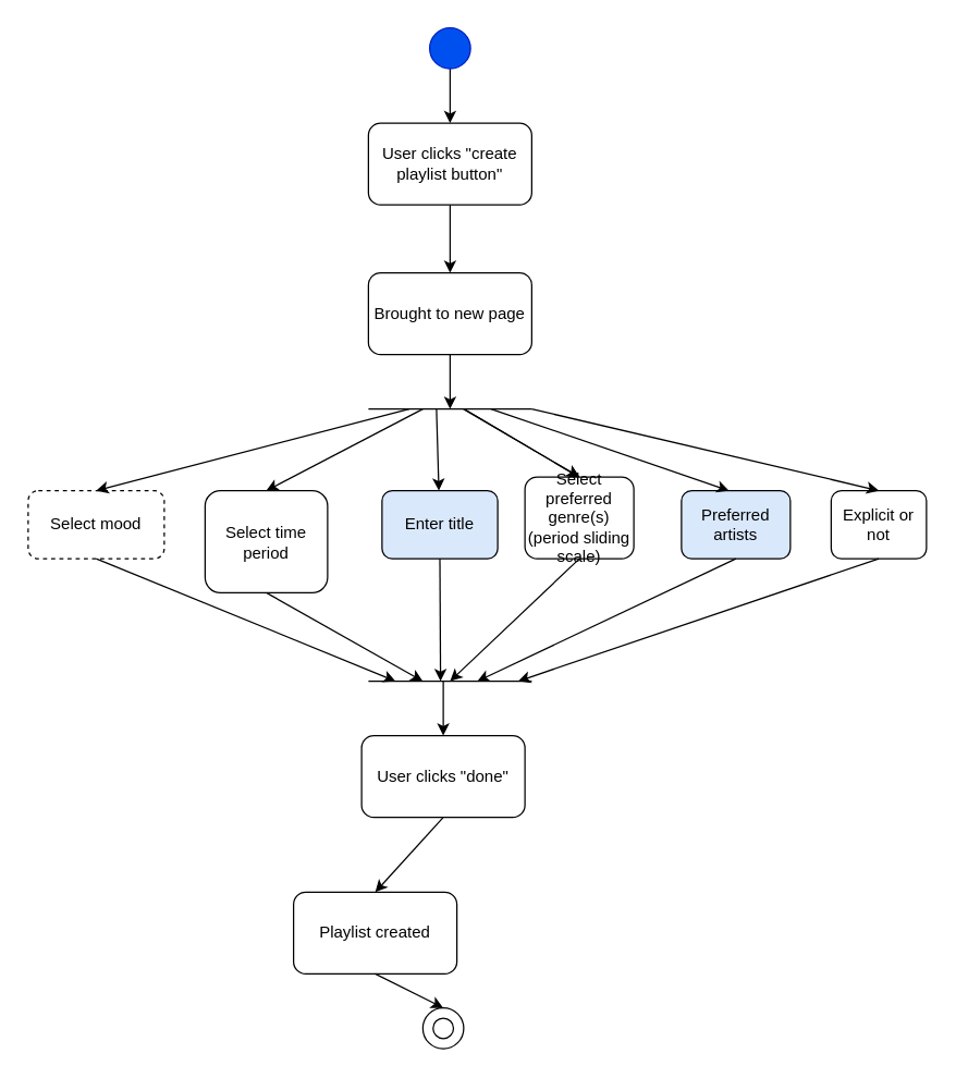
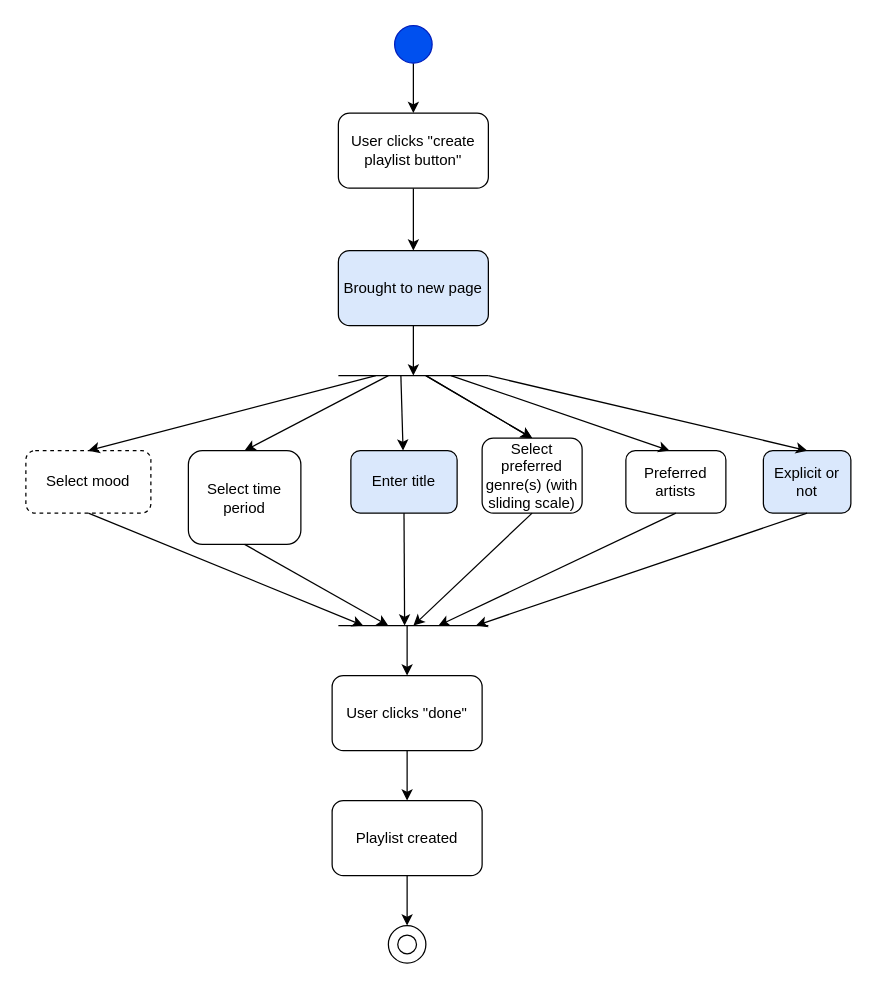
  <mxCell id="0" />
  <mxCell id="1" parent="0" />
  <mxCell id="2" value="" style="edgeStyle=orthogonalEdgeStyle;rounded=0;orthogonalLoop=1;jettySize=auto;html=1;" edge="1" parent="1" source="3" target="5"><mxGeometry relative="1" as="geometry" /></mxCell>
  <mxCell id="3" value="" style="ellipse;whiteSpace=wrap;html=1;aspect=fixed;fillColor=#0050ef;strokeColor=#001DBC;fontColor=#ffffff;" vertex="1" parent="1"><mxGeometry x="315" y="20" width="30" height="30" as="geometry" /></mxCell>
  <mxCell id="4" value="" style="edgeStyle=orthogonalEdgeStyle;rounded=0;orthogonalLoop=1;jettySize=auto;html=1;" edge="1" parent="1" source="5" target="6"><mxGeometry relative="1" as="geometry" /></mxCell>
  <mxCell id="5" value="User clicks &quot;create playlist button&quot;" style="rounded=1;whiteSpace=wrap;html=1;" vertex="1" parent="1"><mxGeometry x="270" y="90" width="120" height="60" as="geometry" /></mxCell>
- <mxCell id="6" value="Brought to new page" style="rounded=1;whiteSpace=wrap;html=1;" vertex="1" parent="1"><mxGeometry x="270" y="200" width="120" height="60" as="geometry" /></mxCell>
+ <mxCell id="6" value="Brought to new page" style="rounded=1;whiteSpace=wrap;html=1;fillColor=#dae8fc;" vertex="1" parent="1"><mxGeometry x="270" y="200" width="120" height="60" as="geometry" /></mxCell>
  <mxCell id="7" value="Select mood" style="rounded=1;whiteSpace=wrap;html=1;dashed=1;" vertex="1" parent="1"><mxGeometry x="20" y="360" width="100" height="50" as="geometry" /></mxCell>
  <mxCell id="8" value="Select time period" style="rounded=1;whiteSpace=wrap;html=1;" vertex="1" parent="1"><mxGeometry x="150" y="360" width="90" height="75" as="geometry" /></mxCell>
  <mxCell id="9" value="Enter title" style="rounded=1;whiteSpace=wrap;html=1;fillColor=#dae8fc;" vertex="1" parent="1"><mxGeometry x="280" y="360" width="85" height="50" as="geometry" /></mxCell>
- <mxCell id="10" value="Select preferred genre(s) (period sliding scale)" style="rounded=1;whiteSpace=wrap;html=1;" vertex="1" parent="1"><mxGeometry x="385" y="350" width="80" height="60" as="geometry" /></mxCell>
- <mxCell id="11" value="Preferred artists" style="rounded=1;whiteSpace=wrap;html=1;fillColor=#dae8fc;" vertex="1" parent="1"><mxGeometry x="500" y="360" width="80" height="50" as="geometry" /></mxCell>
- <mxCell id="12" value="Explicit or not" style="rounded=1;whiteSpace=wrap;html=1;" vertex="1" parent="1"><mxGeometry x="610" y="360" width="70" height="50" as="geometry" /></mxCell>
+ <mxCell id="10" value="Select preferred genre(s) (with sliding scale)" style="rounded=1;whiteSpace=wrap;html=1;" vertex="1" parent="1"><mxGeometry x="385" y="350" width="80" height="60" as="geometry" /></mxCell>
+ <mxCell id="11" value="Preferred artists" style="rounded=1;whiteSpace=wrap;html=1;" vertex="1" parent="1"><mxGeometry x="500" y="360" width="80" height="50" as="geometry" /></mxCell>
+ <mxCell id="12" value="Explicit or not" style="rounded=1;whiteSpace=wrap;html=1;fillColor=#dae8fc;" vertex="1" parent="1"><mxGeometry x="610" y="360" width="70" height="50" as="geometry" /></mxCell>
  <mxCell id="13" value="" style="endArrow=none;html=1;" edge="1" parent="1"><mxGeometry width="50" height="50" relative="1" as="geometry"><mxPoint x="270" y="300" as="sourcePoint" /><mxPoint x="390" y="300" as="targetPoint" /></mxGeometry></mxCell>
  <mxCell id="14" value="" style="endArrow=classic;html=1;entryX=0.5;entryY=0;entryDx=0;entryDy=0;" edge="1" parent="1" target="7"><mxGeometry width="50" height="50" relative="1" as="geometry"><mxPoint x="300" y="300" as="sourcePoint" /><mxPoint x="170" y="290" as="targetPoint" /></mxGeometry></mxCell>
  <mxCell id="15" value="" style="endArrow=classic;html=1;entryX=0.5;entryY=0;entryDx=0;entryDy=0;" edge="1" parent="1" target="8"><mxGeometry width="50" height="50" relative="1" as="geometry"><mxPoint x="310" y="300" as="sourcePoint" /><mxPoint x="300" y="430" as="targetPoint" /></mxGeometry></mxCell>
  <mxCell id="16" value="" style="endArrow=classic;html=1;" edge="1" parent="1" target="9"><mxGeometry width="50" height="50" relative="1" as="geometry"><mxPoint x="320" y="300" as="sourcePoint" /><mxPoint x="390" y="500" as="targetPoint" /></mxGeometry></mxCell>
  <mxCell id="17" value="" style="endArrow=classic;html=1;entryX=0.5;entryY=0;entryDx=0;entryDy=0;" edge="1" parent="1" target="10"><mxGeometry width="50" height="50" relative="1" as="geometry"><mxPoint x="340" y="300" as="sourcePoint" /><mxPoint x="370" y="470" as="targetPoint" /></mxGeometry></mxCell>
  <mxCell id="18" value="" style="endArrow=classic;html=1;entryX=0.5;entryY=0;entryDx=0;entryDy=0;" edge="1" parent="1"><mxGeometry width="50" height="50" relative="1" as="geometry"><mxPoint x="340" y="300" as="sourcePoint" /><mxPoint x="425" y="350" as="targetPoint" /></mxGeometry></mxCell>
  <mxCell id="19" value="" style="endArrow=classic;html=1;entryX=0.5;entryY=0;entryDx=0;entryDy=0;" edge="1" parent="1"><mxGeometry width="50" height="50" relative="1" as="geometry"><mxPoint x="360" y="300" as="sourcePoint" /><mxPoint x="535" y="360" as="targetPoint" /></mxGeometry></mxCell>
  <mxCell id="20" value="" style="endArrow=classic;html=1;entryX=0.5;entryY=0;entryDx=0;entryDy=0;" edge="1" parent="1"><mxGeometry width="50" height="50" relative="1" as="geometry"><mxPoint x="390" y="300" as="sourcePoint" /><mxPoint x="645" y="360" as="targetPoint" /></mxGeometry></mxCell>
  <mxCell id="21" value="" style="endArrow=classic;html=1;exitX=0.5;exitY=1;exitDx=0;exitDy=0;" edge="1" parent="1" source="6"><mxGeometry width="50" height="50" relative="1" as="geometry"><mxPoint x="450" y="240" as="sourcePoint" /><mxPoint x="330" y="300" as="targetPoint" /></mxGeometry></mxCell>
  <mxCell id="22" value="" style="endArrow=none;html=1;" edge="1" parent="1"><mxGeometry width="50" height="50" relative="1" as="geometry"><mxPoint x="270" y="500" as="sourcePoint" /><mxPoint x="390" y="500" as="targetPoint" /></mxGeometry></mxCell>
  <mxCell id="23" value="" style="endArrow=classic;html=1;exitX=0.5;exitY=1;exitDx=0;exitDy=0;" edge="1" parent="1" source="7"><mxGeometry width="50" height="50" relative="1" as="geometry"><mxPoint x="180" y="490" as="sourcePoint" /><mxPoint x="290" y="500" as="targetPoint" /></mxGeometry></mxCell>
  <mxCell id="24" value="" style="endArrow=classic;html=1;exitX=0.5;exitY=1;exitDx=0;exitDy=0;" edge="1" parent="1" source="8"><mxGeometry width="50" height="50" relative="1" as="geometry"><mxPoint x="290" y="490" as="sourcePoint" /><mxPoint x="310" y="500" as="targetPoint" /></mxGeometry></mxCell>
  <mxCell id="25" value="" style="endArrow=classic;html=1;exitX=0.5;exitY=1;exitDx=0;exitDy=0;" edge="1" parent="1" source="9"><mxGeometry width="50" height="50" relative="1" as="geometry"><mxPoint x="320" y="490" as="sourcePoint" /><mxPoint x="323" y="500" as="targetPoint" /></mxGeometry></mxCell>
  <mxCell id="26" value="" style="endArrow=classic;html=1;exitX=0.5;exitY=1;exitDx=0;exitDy=0;" edge="1" parent="1" source="10"><mxGeometry width="50" height="50" relative="1" as="geometry"><mxPoint x="390" y="490" as="sourcePoint" /><mxPoint x="330" y="500" as="targetPoint" /></mxGeometry></mxCell>
  <mxCell id="27" value="" style="endArrow=classic;html=1;exitX=0.5;exitY=1;exitDx=0;exitDy=0;" edge="1" parent="1" source="11"><mxGeometry width="50" height="50" relative="1" as="geometry"><mxPoint x="450" y="490" as="sourcePoint" /><mxPoint x="350" y="500" as="targetPoint" /></mxGeometry></mxCell>
  <mxCell id="28" value="" style="endArrow=classic;html=1;exitX=0.5;exitY=1;exitDx=0;exitDy=0;" edge="1" parent="1" source="12"><mxGeometry width="50" height="50" relative="1" as="geometry"><mxPoint x="580" y="530" as="sourcePoint" /><mxPoint x="380" y="500" as="targetPoint" /></mxGeometry></mxCell>
  <mxCell id="29" value="&lt;div&gt;User clicks &quot;done&quot;&lt;/div&gt;" style="rounded=1;whiteSpace=wrap;html=1;" vertex="1" parent="1"><mxGeometry x="265" y="540" width="120" height="60" as="geometry" /></mxCell>
- <mxCell id="30" value="Playlist created" style="rounded=1;whiteSpace=wrap;html=1;" vertex="1" parent="1"><mxGeometry x="215" y="655" width="120" height="60" as="geometry" /></mxCell>
+ <mxCell id="30" value="Playlist created" style="rounded=1;whiteSpace=wrap;html=1;" vertex="1" parent="1"><mxGeometry x="265" y="640" width="120" height="60" as="geometry" /></mxCell>
  <mxCell id="31" value="" style="ellipse;whiteSpace=wrap;html=1;aspect=fixed;" vertex="1" parent="1"><mxGeometry x="310" y="740" width="30" height="30" as="geometry" /></mxCell>
  <mxCell id="32" value="" style="ellipse;whiteSpace=wrap;html=1;aspect=fixed;" vertex="1" parent="1"><mxGeometry x="317.5" y="747.5" width="15" height="15" as="geometry" /></mxCell>
  <mxCell id="33" value="" style="endArrow=classic;html=1;exitX=0.5;exitY=1;exitDx=0;exitDy=0;entryX=0.5;entryY=0;entryDx=0;entryDy=0;" edge="1" parent="1" source="30" target="31"><mxGeometry width="50" height="50" relative="1" as="geometry"><mxPoint x="430" y="800" as="sourcePoint" /><mxPoint x="480" y="750" as="targetPoint" /></mxGeometry></mxCell>
  <mxCell id="34" value="" style="endArrow=classic;html=1;exitX=0.5;exitY=1;exitDx=0;exitDy=0;entryX=0.5;entryY=0;entryDx=0;entryDy=0;" edge="1" parent="1" source="29" target="30"><mxGeometry width="50" height="50" relative="1" as="geometry"><mxPoint x="320" y="660" as="sourcePoint" /><mxPoint x="370" y="610" as="targetPoint" /></mxGeometry></mxCell>
  <mxCell id="35" value="" style="endArrow=classic;html=1;entryX=0.5;entryY=0;entryDx=0;entryDy=0;" edge="1" parent="1" target="29"><mxGeometry width="50" height="50" relative="1" as="geometry"><mxPoint x="325" y="500" as="sourcePoint" /><mxPoint x="350" y="510" as="targetPoint" /></mxGeometry></mxCell>
